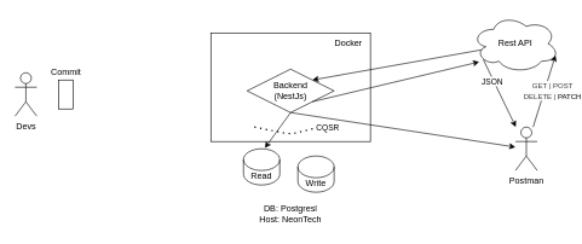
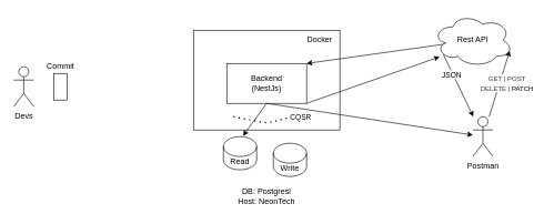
  <mxCell id="0" />
  <mxCell id="1" parent="0" />
  <mxCell id="2" value="" style="rounded=0;whiteSpace=wrap;html=1;" vertex="1" parent="1"><mxGeometry x="290" y="45" width="220" height="150" as="geometry" /></mxCell>
  <mxCell id="3" value="&lt;span style=&quot;color: rgb(0, 0, 0);&quot;&gt;Read&lt;/span&gt;" style="shape=cylinder3;whiteSpace=wrap;html=1;boundedLbl=1;backgroundOutline=1;size=15;" parent="1" vertex="1"><mxGeometry x="335" y="205" width="50" height="50" as="geometry" /></mxCell>
  <mxCell id="4" value="Write" style="shape=cylinder3;whiteSpace=wrap;html=1;boundedLbl=1;backgroundOutline=1;size=15;" parent="1" vertex="1"><mxGeometry x="410" y="215" width="50" height="50" as="geometry" /></mxCell>
- <mxCell id="5" value="Backend&lt;br&gt;(NestJs)" style="rhombus;whiteSpace=wrap;html=1;" parent="1" vertex="1"><mxGeometry x="340" y="95" width="120" height="60" as="geometry" /></mxCell>
+ <mxCell id="5" value="Backend&lt;br&gt;(NestJs)" style="rounded=0;whiteSpace=wrap;html=1;" parent="1" vertex="1"><mxGeometry x="340" y="95" width="120" height="60" as="geometry" /></mxCell>
  <mxCell id="6" style="edgeStyle=none;html=1;exitX=0.5;exitY=1;exitDx=0;exitDy=0;entryX=0.589;entryY=-0.021;entryDx=0;entryDy=0;entryPerimeter=0;" parent="1" source="5" target="3" edge="1"><mxGeometry relative="1" as="geometry" /></mxCell>
  <mxCell id="7" style="edgeStyle=none;html=1;exitX=0.5;exitY=1;exitDx=0;exitDy=0;" parent="1" source="5" target="16" edge="1"><mxGeometry relative="1" as="geometry" /></mxCell>
  <mxCell id="8" value="DB: Postgresl&lt;div&gt;Host: NeonTech&lt;/div&gt;" style="text;html=1;align=center;verticalAlign=middle;whiteSpace=wrap;rounded=0;" parent="1" vertex="1"><mxGeometry x="350" y="275" width="100" height="40" as="geometry" /></mxCell>
  <mxCell id="9" value="" style="endArrow=none;dashed=1;html=1;dashPattern=1 3;strokeWidth=2;" parent="1" edge="1"><mxGeometry width="50" height="50" relative="1" as="geometry"><mxPoint x="350" y="175" as="sourcePoint" /><mxPoint x="440" y="175" as="targetPoint" /><Array as="points"><mxPoint x="400" y="185" /></Array></mxGeometry></mxCell>
  <mxCell id="10" value="CQSR" style="edgeLabel;html=1;align=center;verticalAlign=middle;resizable=0;points=[];" parent="9" vertex="1" connectable="0"><mxGeometry x="-0.182" y="1" relative="1" as="geometry"><mxPoint x="63" y="-6" as="offset" /></mxGeometry></mxCell>
  <mxCell id="11" value="Docker" style="text;html=1;align=center;verticalAlign=middle;whiteSpace=wrap;rounded=0;" vertex="1" parent="1"><mxGeometry x="450" y="45" width="60" height="30" as="geometry" /></mxCell>
  <mxCell id="12" style="edgeStyle=none;html=1;exitX=0.5;exitY=0.5;exitDx=0;exitDy=0;exitPerimeter=0;entryX=1;entryY=0;entryDx=0;entryDy=0;" edge="1" parent="1" source="15" target="5"><mxGeometry relative="1" as="geometry"><mxPoint x="695" y="60" as="sourcePoint" /></mxGeometry></mxCell>
  <mxCell id="13" style="edgeStyle=none;html=1;exitX=0.13;exitY=0.77;exitDx=0;exitDy=0;exitPerimeter=0;" edge="1" parent="1" source="15" target="16"><mxGeometry relative="1" as="geometry" /></mxCell>
  <mxCell id="14" value="JSON" style="edgeLabel;html=1;align=center;verticalAlign=middle;resizable=0;points=[];" vertex="1" connectable="0" parent="13"><mxGeometry x="-0.373" y="-2" relative="1" as="geometry"><mxPoint as="offset" /></mxGeometry></mxCell>
  <mxCell id="15" value="Rest API" style="ellipse;shape=cloud;whiteSpace=wrap;html=1;" vertex="1" parent="1"><mxGeometry x="650" y="20" width="120" height="80" as="geometry" /></mxCell>
  <mxCell id="16" value="Postman" style="shape=umlActor;verticalLabelPosition=bottom;verticalAlign=top;html=1;outlineConnect=0;" vertex="1" parent="1"><mxGeometry x="710" y="175" width="30" height="60" as="geometry" /></mxCell>
  <mxCell id="17" style="edgeStyle=none;html=1;entryX=0.96;entryY=0.7;entryDx=0;entryDy=0;entryPerimeter=0;" edge="1" parent="1" source="16" target="15"><mxGeometry relative="1" as="geometry" /></mxCell>
  <mxCell id="18" value="&lt;span style=&quot;color: rgb(63, 63, 63); font-size: 10px; background-color: rgb(251, 251, 251);&quot;&gt;GET | POST&lt;/span&gt;&lt;br style=&quot;color: rgb(63, 63, 63); font-size: 10px; background-color: rgb(251, 251, 251);&quot;&gt;&lt;span style=&quot;color: rgb(63, 63, 63); font-size: 10px; background-color: rgb(251, 251, 251);&quot;&gt;DELETE |&lt;/span&gt;&lt;span style=&quot;background-color: light-dark(rgb(251, 251, 251), rgb(251, 251, 251)); font-size: 10px;&quot;&gt;&amp;nbsp;PATCH&lt;/span&gt;" style="edgeLabel;html=1;align=center;verticalAlign=middle;resizable=0;points=[];" vertex="1" connectable="0" parent="17"><mxGeometry x="-0.04" relative="1" as="geometry"><mxPoint x="11" y="-3" as="offset" /></mxGeometry></mxCell>
  <mxCell id="19" style="edgeStyle=none;html=1;exitX=1;exitY=1;exitDx=0;exitDy=0;" edge="1" parent="1" source="5"><mxGeometry relative="1" as="geometry"><mxPoint x="660" y="85" as="targetPoint" /></mxGeometry></mxCell>
  <mxCell id="20" value="Devs" style="shape=umlActor;verticalLabelPosition=bottom;verticalAlign=top;html=1;outlineConnect=0;" vertex="1" parent="1"><mxGeometry x="20" y="100" width="30" height="60" as="geometry" /></mxCell>
  <mxCell id="21" value="" style="rounded=0;whiteSpace=wrap;html=1;" vertex="1" parent="1"><mxGeometry x="80" y="110" width="20" height="40" as="geometry" /></mxCell>
  <mxCell id="22" value="Commit" style="text;html=1;align=center;verticalAlign=middle;resizable=0;points=[];autosize=1;strokeColor=none;fillColor=none;" vertex="1" parent="1"><mxGeometry x="60" y="85" width="60" height="30" as="geometry" /></mxCell>
